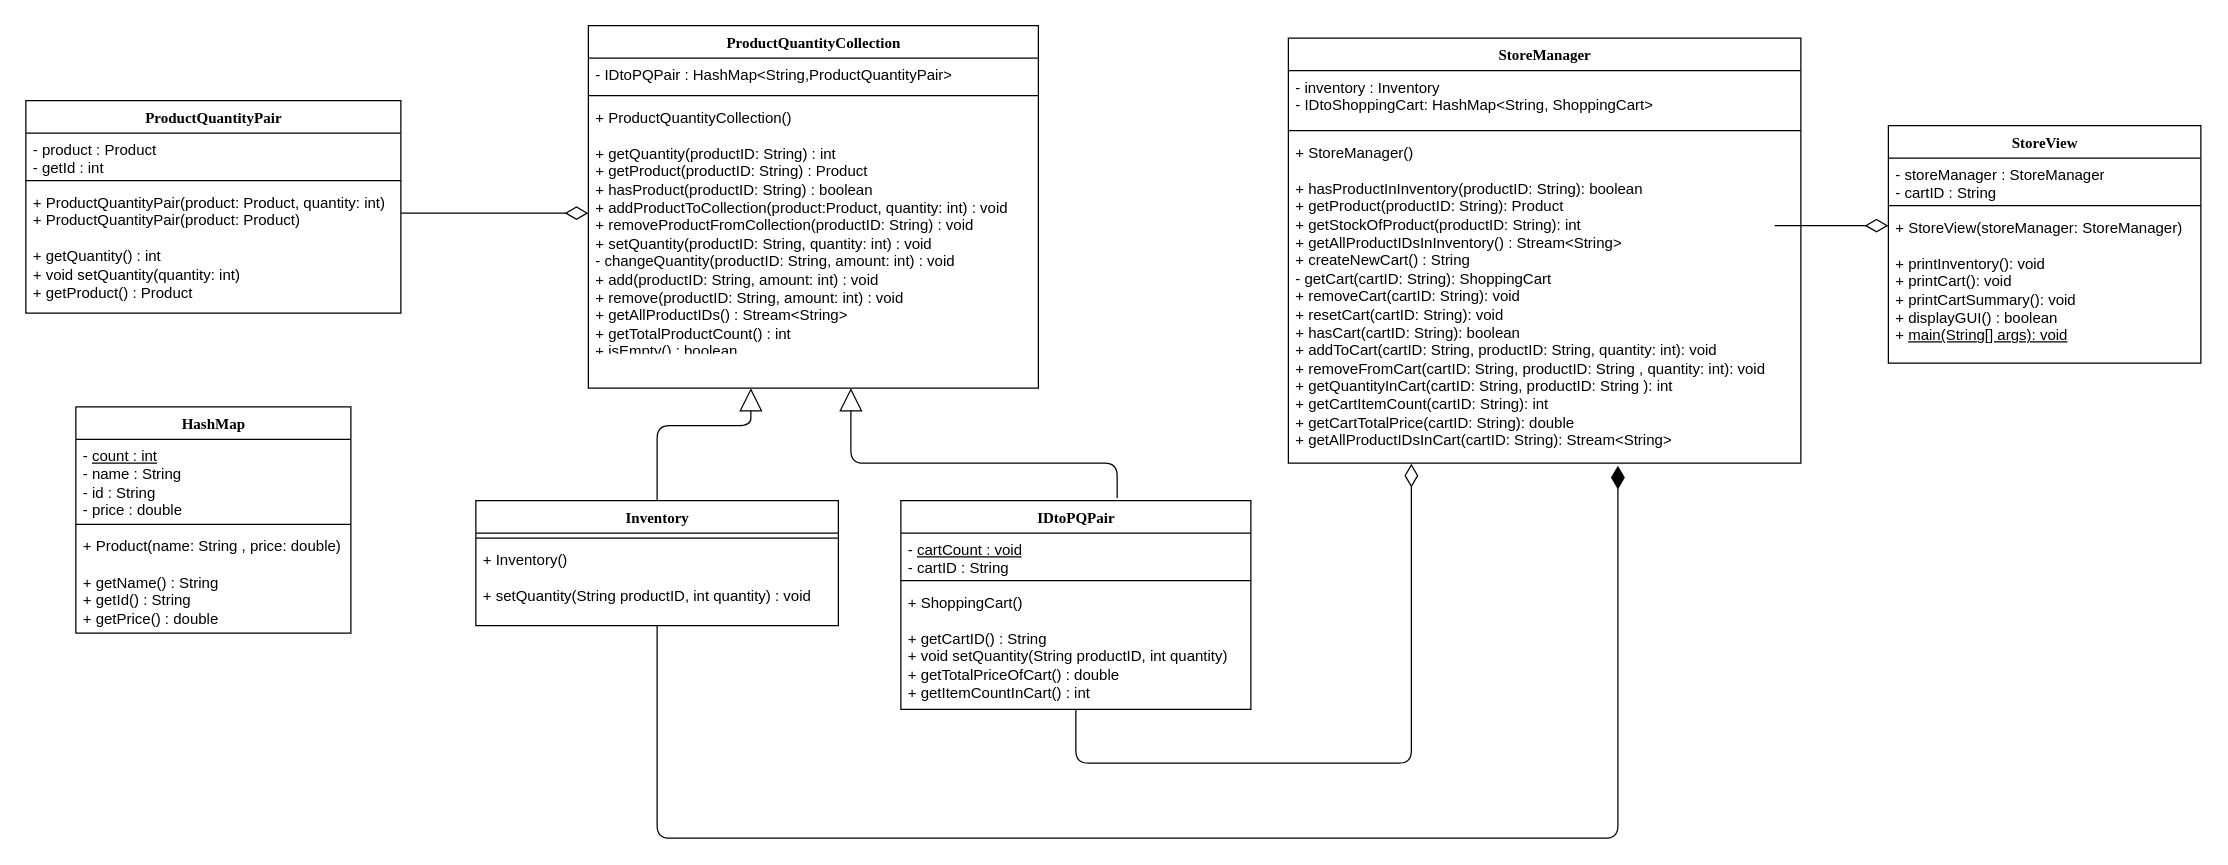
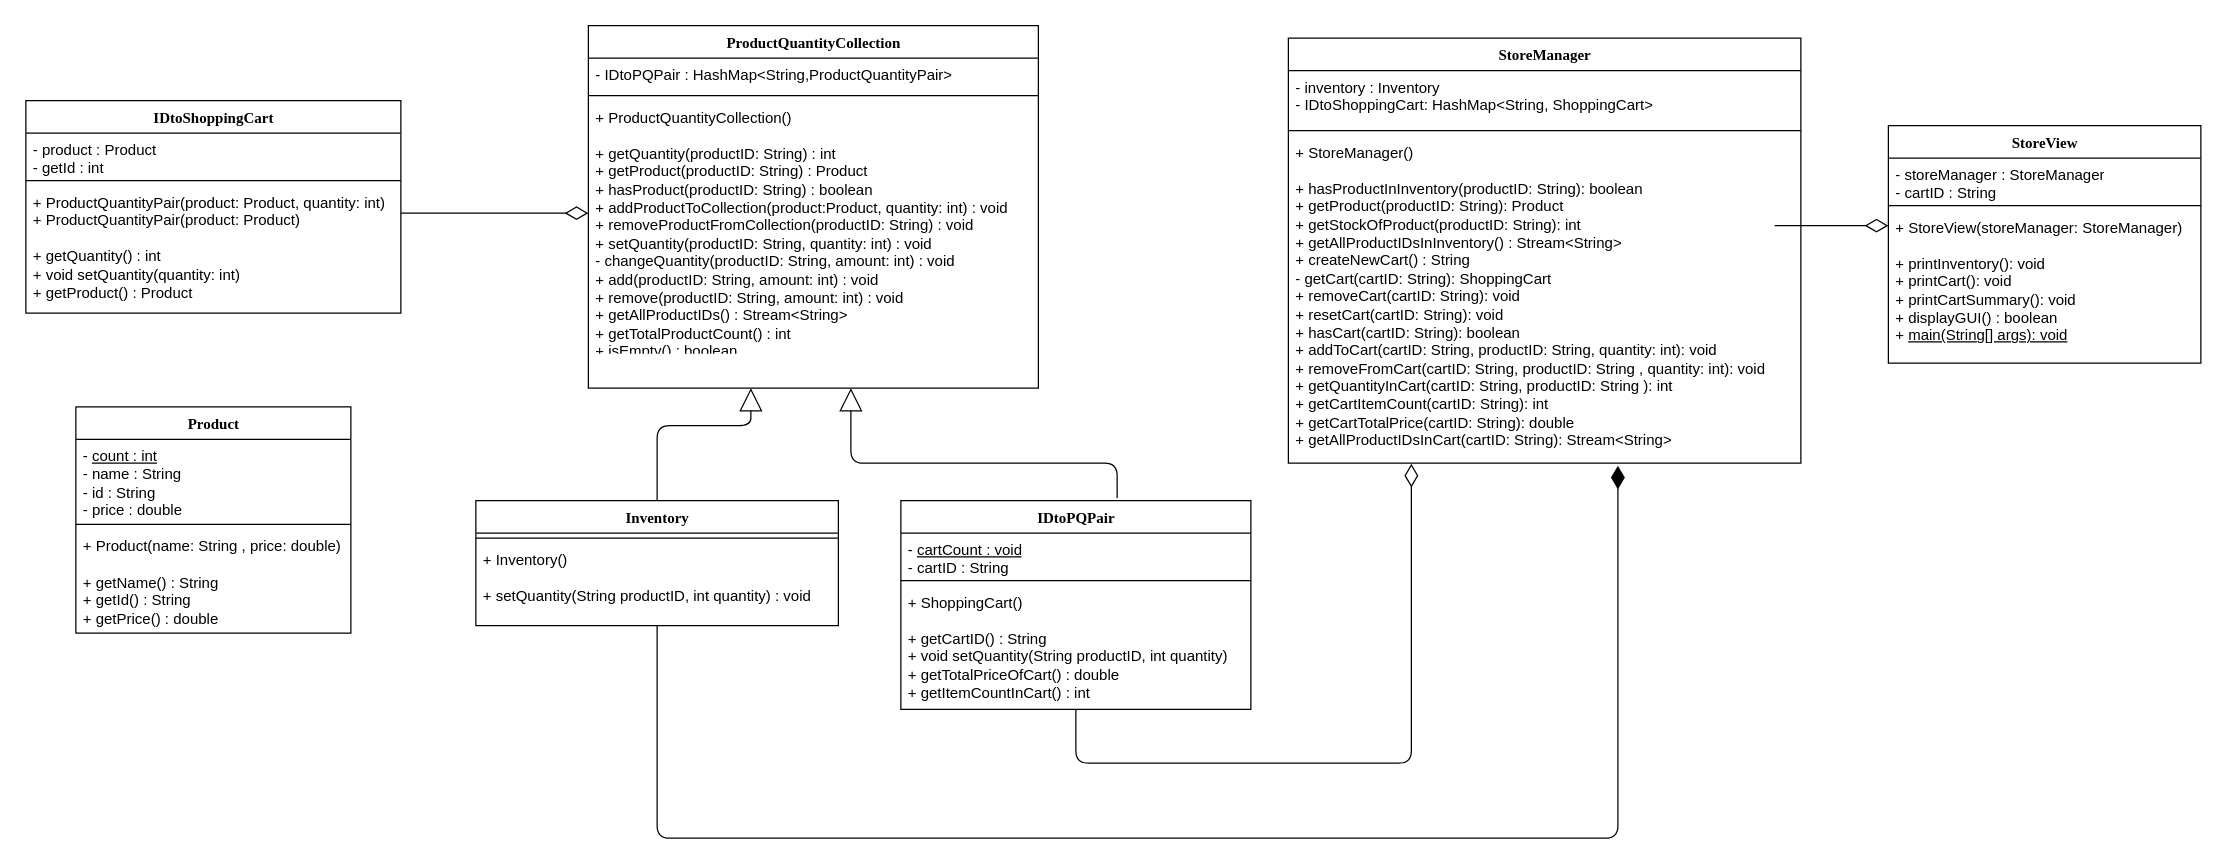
  <mxCell id="0" />
  <mxCell id="1" parent="0" />
- <mxCell id="2" value="ProductQuantityPair" style="swimlane;html=1;fontStyle=1;align=center;verticalAlign=top;childLayout=stackLayout;horizontal=1;startSize=26;horizontalStack=0;resizeParent=1;resizeLast=0;collapsible=1;marginBottom=0;swimlaneFillColor=#ffffff;rounded=0;shadow=0;comic=0;labelBackgroundColor=none;strokeWidth=1;fillColor=none;fontFamily=Verdana;fontSize=12" parent="1" vertex="1"><mxGeometry x="20" y="80" width="300" height="170" as="geometry" /></mxCell>
+ <mxCell id="2" value="IDtoShoppingCart" style="swimlane;html=1;fontStyle=1;align=center;verticalAlign=top;childLayout=stackLayout;horizontal=1;startSize=26;horizontalStack=0;resizeParent=1;resizeLast=0;collapsible=1;marginBottom=0;swimlaneFillColor=#ffffff;rounded=0;shadow=0;comic=0;labelBackgroundColor=none;strokeWidth=1;fillColor=none;fontFamily=Verdana;fontSize=12" parent="1" vertex="1"><mxGeometry x="20" y="80" width="300" height="170" as="geometry" /></mxCell>
  <mxCell id="3" value="- product : Product&lt;br&gt;- getId : int" style="text;html=1;strokeColor=none;fillColor=none;align=left;verticalAlign=top;spacingLeft=4;spacingRight=4;whiteSpace=wrap;overflow=hidden;rotatable=0;points=[[0,0.5],[1,0.5]];portConstraint=eastwest;" parent="2" vertex="1"><mxGeometry y="26" width="300" height="34" as="geometry" /></mxCell>
  <mxCell id="4" value="" style="line;html=1;strokeWidth=1;fillColor=none;align=left;verticalAlign=middle;spacingTop=-1;spacingLeft=3;spacingRight=3;rotatable=0;labelPosition=right;points=[];portConstraint=eastwest;" parent="2" vertex="1"><mxGeometry y="60" width="300" height="8" as="geometry" /></mxCell>
  <mxCell id="5" value="+ ProductQuantityPair(product: Product, quantity: int)&lt;br&gt;&lt;div&gt;+ ProductQuantityPair(product: Product)&lt;/div&gt;&lt;div&gt;&lt;br&gt;&lt;/div&gt;+ getQuantity() : int&lt;br&gt;+ void setQuantity(quantity: int)&lt;br&gt;+ getProduct() : Product" style="text;html=1;strokeColor=none;fillColor=none;align=left;verticalAlign=top;spacingLeft=4;spacingRight=4;whiteSpace=wrap;overflow=hidden;rotatable=0;points=[[0,0.5],[1,0.5]];portConstraint=eastwest;" parent="2" vertex="1"><mxGeometry y="68" width="300" height="92" as="geometry" /></mxCell>
  <mxCell id="6" value="StoreManager" style="swimlane;html=1;fontStyle=1;align=center;verticalAlign=top;childLayout=stackLayout;horizontal=1;startSize=26;horizontalStack=0;resizeParent=1;resizeLast=0;collapsible=1;marginBottom=0;swimlaneFillColor=#ffffff;rounded=0;shadow=0;comic=0;labelBackgroundColor=none;strokeWidth=1;fillColor=none;fontFamily=Verdana;fontSize=12" parent="1" vertex="1"><mxGeometry x="1030" y="30" width="410" height="340" as="geometry" /></mxCell>
  <mxCell id="7" value="-  inventory : Inventory&lt;br&gt;- IDtoShoppingCart: HashMap&amp;lt;String, ShoppingCart&amp;gt;" style="text;html=1;strokeColor=none;fillColor=none;align=left;verticalAlign=top;spacingLeft=4;spacingRight=4;whiteSpace=wrap;overflow=hidden;rotatable=0;points=[[0,0.5],[1,0.5]];portConstraint=eastwest;" parent="6" vertex="1"><mxGeometry y="26" width="410" height="44" as="geometry" /></mxCell>
  <mxCell id="8" value="" style="line;html=1;strokeWidth=1;fillColor=none;align=left;verticalAlign=middle;spacingTop=-1;spacingLeft=3;spacingRight=3;rotatable=0;labelPosition=right;points=[];portConstraint=eastwest;" parent="6" vertex="1"><mxGeometry y="70" width="410" height="8" as="geometry" /></mxCell>
  <mxCell id="9" value="&lt;div&gt;+ StoreManager()&lt;/div&gt;&lt;div&gt;&lt;br&gt;&lt;/div&gt;+ hasProductInInventory(productID: String): boolean&lt;br&gt;+ getProduct(productID: String): Product&lt;br&gt;+ getStockOfProduct(productID: String): int&lt;br&gt;+ getAllProductIDsInInventory() : Stream&amp;lt;String&amp;gt;&lt;br&gt;+ createNewCart() : String&lt;br&gt;- getCart(cartID: String): ShoppingCart&lt;br&gt;+ removeCart(cartID: String): void&lt;br&gt;+ resetCart(cartID: String): void&lt;br&gt;+ hasCart(cartID: String): boolean&lt;br&gt;+ addToCart(cartID: String, productID: String, quantity: int): void&lt;br&gt;+ removeFromCart(cartID: String, productID: String , quantity: int): void&lt;br&gt;+ getQuantityInCart(cartID: String, productID: String ): int&lt;br&gt;+ getCartItemCount(cartID: String): int&lt;br&gt;+ getCartTotalPrice(cartID: String): double&lt;br&gt;+ getAllProductIDsInCart(cartID: String): Stream&amp;lt;String&amp;gt;" style="text;html=1;strokeColor=none;fillColor=none;align=left;verticalAlign=top;spacingLeft=4;spacingRight=4;whiteSpace=wrap;overflow=hidden;rotatable=0;points=[[0,0.5],[1,0.5]];portConstraint=eastwest;" parent="6" vertex="1"><mxGeometry y="78" width="410" height="262" as="geometry" /></mxCell>
  <mxCell id="10" value="StoreView" style="swimlane;html=1;fontStyle=1;align=center;verticalAlign=top;childLayout=stackLayout;horizontal=1;startSize=26;horizontalStack=0;resizeParent=1;resizeLast=0;collapsible=1;marginBottom=0;swimlaneFillColor=#ffffff;rounded=0;shadow=0;comic=0;labelBackgroundColor=none;strokeWidth=1;fillColor=none;fontFamily=Verdana;fontSize=12" parent="1" vertex="1"><mxGeometry x="1510" y="100" width="250" height="190" as="geometry" /></mxCell>
  <mxCell id="11" value="- storeManager : StoreManager&lt;br&gt;- cartID : String" style="text;html=1;strokeColor=none;fillColor=none;align=left;verticalAlign=top;spacingLeft=4;spacingRight=4;whiteSpace=wrap;overflow=hidden;rotatable=0;points=[[0,0.5],[1,0.5]];portConstraint=eastwest;" parent="10" vertex="1"><mxGeometry y="26" width="250" height="34" as="geometry" /></mxCell>
  <mxCell id="12" value="" style="line;html=1;strokeWidth=1;fillColor=none;align=left;verticalAlign=middle;spacingTop=-1;spacingLeft=3;spacingRight=3;rotatable=0;labelPosition=right;points=[];portConstraint=eastwest;" parent="10" vertex="1"><mxGeometry y="60" width="250" height="8" as="geometry" /></mxCell>
  <mxCell id="13" value="&lt;div&gt;+ StoreView(storeManager: StoreManager)&lt;/div&gt;&lt;div&gt;&lt;br&gt;&lt;/div&gt;&lt;div&gt;+ printInventory(): void&lt;/div&gt;&lt;div&gt;+ printCart(): void&lt;/div&gt;&lt;div&gt;+ printCartSummary(): void&lt;br&gt;&lt;/div&gt;&lt;div&gt;+ displayGUI() : boolean&lt;/div&gt;+ &lt;u&gt;main(String[] args): void&lt;/u&gt;" style="text;html=1;strokeColor=none;fillColor=none;align=left;verticalAlign=top;spacingLeft=4;spacingRight=4;whiteSpace=wrap;overflow=hidden;rotatable=0;points=[[0,0.5],[1,0.5]];portConstraint=eastwest;" parent="10" vertex="1"><mxGeometry y="68" width="250" height="112" as="geometry" /></mxCell>
  <mxCell id="14" value="Inventory" style="swimlane;html=1;fontStyle=1;align=center;verticalAlign=top;childLayout=stackLayout;horizontal=1;startSize=26;horizontalStack=0;resizeParent=1;resizeLast=0;collapsible=1;marginBottom=0;swimlaneFillColor=#ffffff;rounded=0;shadow=0;comic=0;labelBackgroundColor=none;strokeWidth=1;fillColor=none;fontFamily=Verdana;fontSize=12" parent="1" vertex="1"><mxGeometry x="380" y="400" width="290" height="100" as="geometry" /></mxCell>
  <mxCell id="15" value="" style="line;html=1;strokeWidth=1;fillColor=none;align=left;verticalAlign=middle;spacingTop=-1;spacingLeft=3;spacingRight=3;rotatable=0;labelPosition=right;points=[];portConstraint=eastwest;" parent="14" vertex="1"><mxGeometry y="26" width="290" height="8" as="geometry" /></mxCell>
  <mxCell id="16" value="&lt;div&gt;+ Inventory()&lt;/div&gt;&lt;div&gt;&lt;br&gt;&lt;/div&gt;+ setQuantity(String productID, int quantity) : void" style="text;html=1;strokeColor=none;fillColor=none;align=left;verticalAlign=top;spacingLeft=4;spacingRight=4;whiteSpace=wrap;overflow=hidden;rotatable=0;points=[[0,0.5],[1,0.5]];portConstraint=eastwest;" parent="14" vertex="1"><mxGeometry y="34" width="290" height="66" as="geometry" /></mxCell>
  <mxCell id="17" value="ProductQuantityCollection" style="swimlane;html=1;fontStyle=1;align=center;verticalAlign=top;childLayout=stackLayout;horizontal=1;startSize=26;horizontalStack=0;resizeParent=1;resizeLast=0;collapsible=1;marginBottom=0;swimlaneFillColor=#ffffff;rounded=0;shadow=0;comic=0;labelBackgroundColor=none;strokeWidth=1;fillColor=none;fontFamily=Verdana;fontSize=12" parent="1" vertex="1"><mxGeometry x="470" y="20" width="360" height="290" as="geometry" /></mxCell>
  <mxCell id="18" value="- IDtoPQPair : HashMap&amp;lt;String,ProductQuantityPair&amp;gt; " style="text;html=1;strokeColor=none;fillColor=none;align=left;verticalAlign=top;spacingLeft=4;spacingRight=4;whiteSpace=wrap;overflow=hidden;rotatable=0;points=[[0,0.5],[1,0.5]];portConstraint=eastwest;" parent="17" vertex="1"><mxGeometry y="26" width="360" height="26" as="geometry" /></mxCell>
  <mxCell id="19" value="" style="line;html=1;strokeWidth=1;fillColor=none;align=left;verticalAlign=middle;spacingTop=-1;spacingLeft=3;spacingRight=3;rotatable=0;labelPosition=right;points=[];portConstraint=eastwest;" parent="17" vertex="1"><mxGeometry y="52" width="360" height="8" as="geometry" /></mxCell>
  <mxCell id="20" value="&lt;div&gt;+ ProductQuantityCollection()&lt;/div&gt;&lt;div&gt;&lt;br&gt;&lt;/div&gt;+ getQuantity(productID: String) : int&lt;br&gt;+ getProduct(productID: String) : Product&lt;br&gt;+  hasProduct(productID: String) : boolean&lt;br&gt;+  addProductToCollection(product:Product, quantity: int) : void&lt;br&gt;+  removeProductFromCollection(productID: String) : void&lt;div&gt;+  setQuantity(productID: String, quantity: int) : void&lt;/div&gt;&lt;div&gt;-  changeQuantity(productID: String, amount: int) : void&lt;/div&gt;+  add(productID: String, amount: int) : void&lt;br&gt;+  remove(productID: String, amount: int) : void&lt;br&gt;&lt;div&gt;+ getAllProductIDs() : Stream&amp;lt;String&amp;gt;&lt;/div&gt;&lt;div&gt;+ getTotalProductCount() : int&lt;br&gt;&lt;/div&gt;&lt;div&gt;+ isEmpty() : boolean&lt;/div&gt;" style="text;html=1;strokeColor=none;fillColor=none;align=left;verticalAlign=top;spacingLeft=4;spacingRight=4;whiteSpace=wrap;overflow=hidden;rotatable=0;points=[[0,0.5],[1,0.5]];portConstraint=eastwest;" parent="17" vertex="1"><mxGeometry y="60" width="360" height="200" as="geometry" /></mxCell>
  <mxCell id="21" value="IDtoPQPair" style="swimlane;html=1;fontStyle=1;align=center;verticalAlign=top;childLayout=stackLayout;horizontal=1;startSize=26;horizontalStack=0;resizeParent=1;resizeLast=0;collapsible=1;marginBottom=0;swimlaneFillColor=#ffffff;rounded=0;shadow=0;comic=0;labelBackgroundColor=none;strokeWidth=1;fillColor=none;fontFamily=Verdana;fontSize=12" parent="1" vertex="1"><mxGeometry x="720" y="400" width="280" height="167" as="geometry" /></mxCell>
  <mxCell id="22" value="- &lt;u&gt; cartCount : void&lt;/u&gt;&lt;br&gt;- cartID : String" style="text;html=1;strokeColor=none;fillColor=none;align=left;verticalAlign=top;spacingLeft=4;spacingRight=4;whiteSpace=wrap;overflow=hidden;rotatable=0;points=[[0,0.5],[1,0.5]];portConstraint=eastwest;" parent="21" vertex="1"><mxGeometry y="26" width="280" height="34" as="geometry" /></mxCell>
  <mxCell id="23" value="" style="line;html=1;strokeWidth=1;fillColor=none;align=left;verticalAlign=middle;spacingTop=-1;spacingLeft=3;spacingRight=3;rotatable=0;labelPosition=right;points=[];portConstraint=eastwest;" parent="21" vertex="1"><mxGeometry y="60" width="280" height="8" as="geometry" /></mxCell>
  <mxCell id="24" value="&lt;div&gt;+ ShoppingCart()&lt;/div&gt;&lt;div&gt;&lt;br&gt;&lt;/div&gt;+ getCartID() : String&lt;br&gt;+ void setQuantity(String productID, int quantity)&lt;br&gt;+ getTotalPriceOfCart() : double&lt;br&gt;+ getItemCountInCart() : int" style="text;html=1;strokeColor=none;fillColor=none;align=left;verticalAlign=top;spacingLeft=4;spacingRight=4;whiteSpace=wrap;overflow=hidden;rotatable=0;points=[[0,0.5],[1,0.5]];portConstraint=eastwest;" parent="21" vertex="1"><mxGeometry y="68" width="280" height="92" as="geometry" /></mxCell>
  <mxCell id="25" style="edgeStyle=elbowEdgeStyle;html=1;labelBackgroundColor=none;startFill=0;startSize=8;endArrow=diamondThin;endFill=0;endSize=16;fontFamily=Verdana;fontSize=12;elbow=vertical;strokeWidth=1;" parent="1" edge="1"><mxGeometry relative="1" as="geometry"><mxPoint x="320" y="170" as="sourcePoint" /><mxPoint x="470" y="170" as="targetPoint" /><Array as="points"><mxPoint x="340" y="170" /><mxPoint x="400" y="200" /></Array></mxGeometry></mxCell>
  <mxCell id="26" style="edgeStyle=orthogonalEdgeStyle;html=1;labelBackgroundColor=none;startFill=0;startSize=8;endArrow=block;endFill=0;endSize=16;fontFamily=Verdana;fontSize=12;exitX=0.618;exitY=-0.012;exitDx=0;exitDy=0;exitPerimeter=0;" parent="1" source="21" edge="1"><mxGeometry relative="1" as="geometry"><Array as="points"><mxPoint x="893" y="370" /><mxPoint x="680" y="370" /></Array><mxPoint x="1360" y="430" as="sourcePoint" /><mxPoint x="680" y="310" as="targetPoint" /></mxGeometry></mxCell>
  <mxCell id="27" style="edgeStyle=orthogonalEdgeStyle;html=1;labelBackgroundColor=none;startFill=0;startSize=8;endArrow=block;endFill=0;endSize=16;fontFamily=Verdana;fontSize=12;exitX=0.5;exitY=0;exitDx=0;exitDy=0;" parent="1" source="14" edge="1"><mxGeometry relative="1" as="geometry"><Array as="points"><mxPoint x="525" y="340" /><mxPoint x="600" y="340" /></Array><mxPoint x="913.04" y="367.996" as="sourcePoint" /><mxPoint x="600" y="310" as="targetPoint" /></mxGeometry></mxCell>
- <mxCell id="28" value="HashMap" style="swimlane;html=1;fontStyle=1;align=center;verticalAlign=top;childLayout=stackLayout;horizontal=1;startSize=26;horizontalStack=0;resizeParent=1;resizeLast=0;collapsible=1;marginBottom=0;swimlaneFillColor=#ffffff;rounded=0;shadow=0;comic=0;labelBackgroundColor=none;strokeWidth=1;fillColor=none;fontFamily=Verdana;fontSize=12" parent="1" vertex="1"><mxGeometry x="60" y="325" width="220" height="181" as="geometry" /></mxCell>
+ <mxCell id="28" value="Product" style="swimlane;html=1;fontStyle=1;align=center;verticalAlign=top;childLayout=stackLayout;horizontal=1;startSize=26;horizontalStack=0;resizeParent=1;resizeLast=0;collapsible=1;marginBottom=0;swimlaneFillColor=#ffffff;rounded=0;shadow=0;comic=0;labelBackgroundColor=none;strokeWidth=1;fillColor=none;fontFamily=Verdana;fontSize=12" parent="1" vertex="1"><mxGeometry x="60" y="325" width="220" height="181" as="geometry" /></mxCell>
  <mxCell id="29" value="- &lt;u&gt; count : int&lt;/u&gt;&lt;br&gt;- name : String&lt;br&gt;- id : String&lt;br&gt;- price : double" style="text;html=1;strokeColor=none;fillColor=none;align=left;verticalAlign=top;spacingLeft=4;spacingRight=4;whiteSpace=wrap;overflow=hidden;rotatable=0;points=[[0,0.5],[1,0.5]];portConstraint=eastwest;" parent="28" vertex="1"><mxGeometry y="26" width="220" height="64" as="geometry" /></mxCell>
  <mxCell id="30" value="" style="line;html=1;strokeWidth=1;fillColor=none;align=left;verticalAlign=middle;spacingTop=-1;spacingLeft=3;spacingRight=3;rotatable=0;labelPosition=right;points=[];portConstraint=eastwest;" parent="28" vertex="1"><mxGeometry y="90" width="220" height="8" as="geometry" /></mxCell>
  <mxCell id="31" value="+ Product(name: String , price: double)&lt;br&gt;&lt;div&gt;&lt;br&gt;&lt;/div&gt;&lt;div&gt;+ getName() : String&lt;/div&gt;+ getId() : String&lt;br&gt;+ getPrice() : double" style="text;html=1;strokeColor=none;fillColor=none;align=left;verticalAlign=top;spacingLeft=4;spacingRight=4;whiteSpace=wrap;overflow=hidden;rotatable=0;points=[[0,0.5],[1,0.5]];portConstraint=eastwest;" parent="28" vertex="1"><mxGeometry y="98" width="220" height="82" as="geometry" /></mxCell>
  <mxCell id="32" style="edgeStyle=elbowEdgeStyle;html=1;labelBackgroundColor=none;startFill=0;startSize=8;endArrow=diamondThin;endFill=1;endSize=16;fontFamily=Verdana;fontSize=12;elbow=vertical;strokeWidth=1;entryX=0.643;entryY=1.008;entryDx=0;entryDy=0;entryPerimeter=0;" parent="1" source="16" target="9" edge="1"><mxGeometry relative="1" as="geometry"><mxPoint x="525" y="490" as="sourcePoint" /><mxPoint x="660" y="610" as="targetPoint" /><Array as="points"><mxPoint x="1199" y="670" /><mxPoint x="1199" y="670" /><mxPoint x="850" y="670" /><mxPoint x="590" y="640" /></Array></mxGeometry></mxCell>
  <mxCell id="33" style="edgeStyle=elbowEdgeStyle;html=1;labelBackgroundColor=none;startFill=0;startSize=8;endArrow=diamondThin;endFill=0;endSize=16;fontFamily=Verdana;fontSize=12;elbow=vertical;strokeWidth=1;exitX=0.5;exitY=1;exitDx=0;exitDy=0;entryX=0.24;entryY=1.002;entryDx=0;entryDy=0;entryPerimeter=0;" parent="1" source="21" target="9" edge="1"><mxGeometry relative="1" as="geometry"><mxPoint x="850" y="570" as="sourcePoint" /><mxPoint x="1200" y="310" as="targetPoint" /><Array as="points"><mxPoint x="890" y="610" /><mxPoint x="950" y="640" /></Array></mxGeometry></mxCell>
  <mxCell id="34" style="edgeStyle=elbowEdgeStyle;html=1;labelBackgroundColor=none;startFill=0;startSize=8;endArrow=diamondThin;endFill=0;endSize=16;fontFamily=Verdana;fontSize=12;elbow=vertical;strokeWidth=1;" parent="1" edge="1"><mxGeometry relative="1" as="geometry"><mxPoint x="1419" y="180" as="sourcePoint" /><mxPoint x="1510" y="180" as="targetPoint" /><Array as="points"><mxPoint x="1470" y="180" /><mxPoint x="1470" y="199" /><mxPoint x="1480" y="194" /><mxPoint x="1550" y="200" /></Array></mxGeometry></mxCell>
